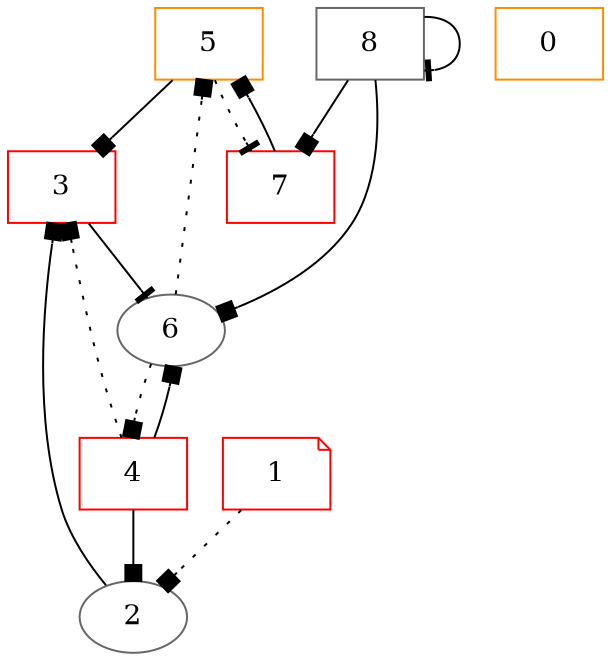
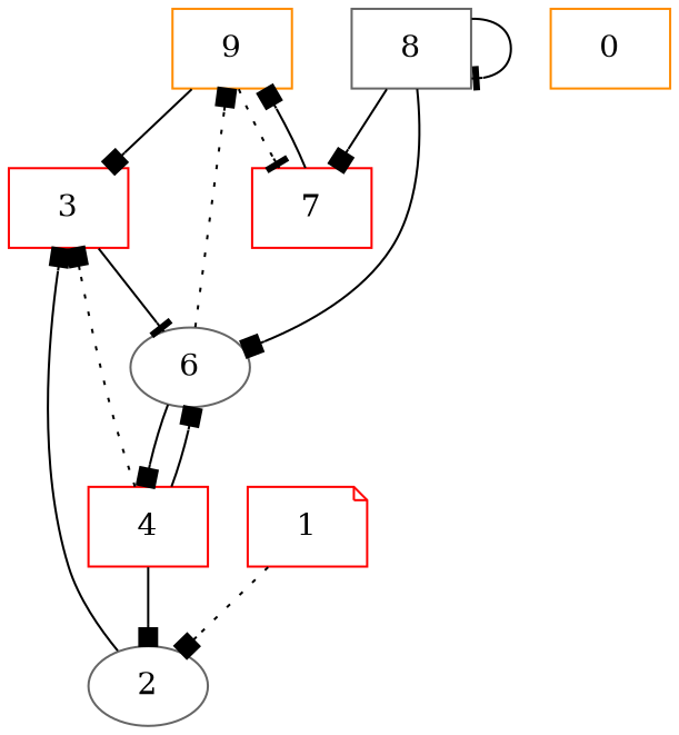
  strict digraph {
    node [color=red shape=box]
    edge [arrowhead=box style=solid]
-   5 [color=darkorange]
+   5 [color=darkorange label=9]
    7
    4
    6 [color=gray40 shape=ellipse]
    8 [color=gray40]
    0 [color=darkorange]
    1 [shape=note]
    2 [color=gray40 shape=ellipse]
    3
    subgraph sub_1 {
      5
      7
    }
    subgraph sub_2 {
      4
      6
    }
    subgraph sub_3 {
      8
    }
    subgraph sub_4 {
      0
    }
    subgraph sub_5 {
      1
      2
      3
    }
    5 -> 7 [arrowhead=tee style=dotted]
    5 -> 3
    7 -> 5
    4 -> 6
    4 -> 2
    4 -> 3 [style=dotted]
    6 -> 5 [style=dotted]
-   6 -> 4 [style=dotted]
+   6 -> 4
    8 -> 7
    8 -> 6
    8 -> 8 [arrowhead=tee]
    1 -> 2 [style=dotted]
    2 -> 3
    3 -> 6 [arrowhead=tee]
  }
